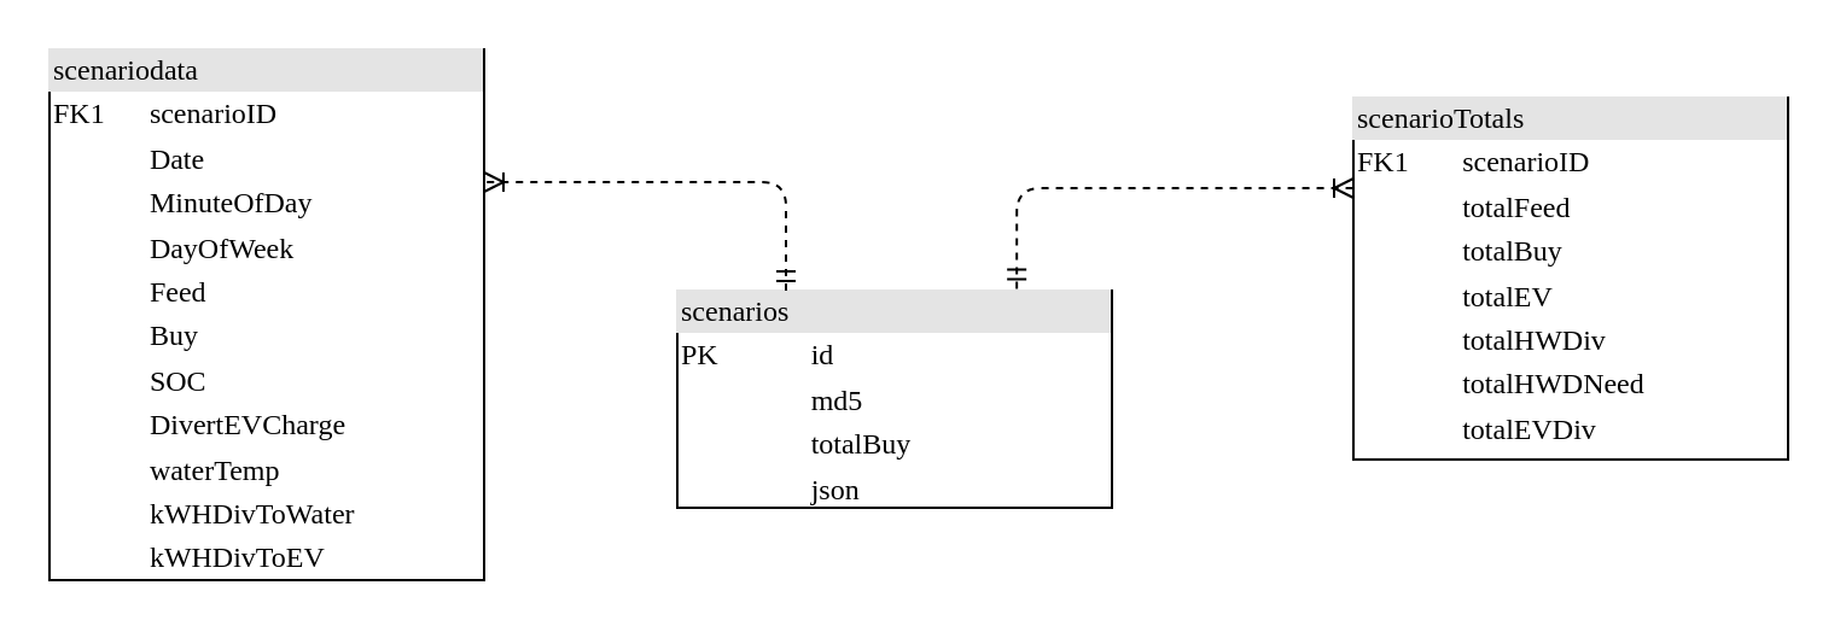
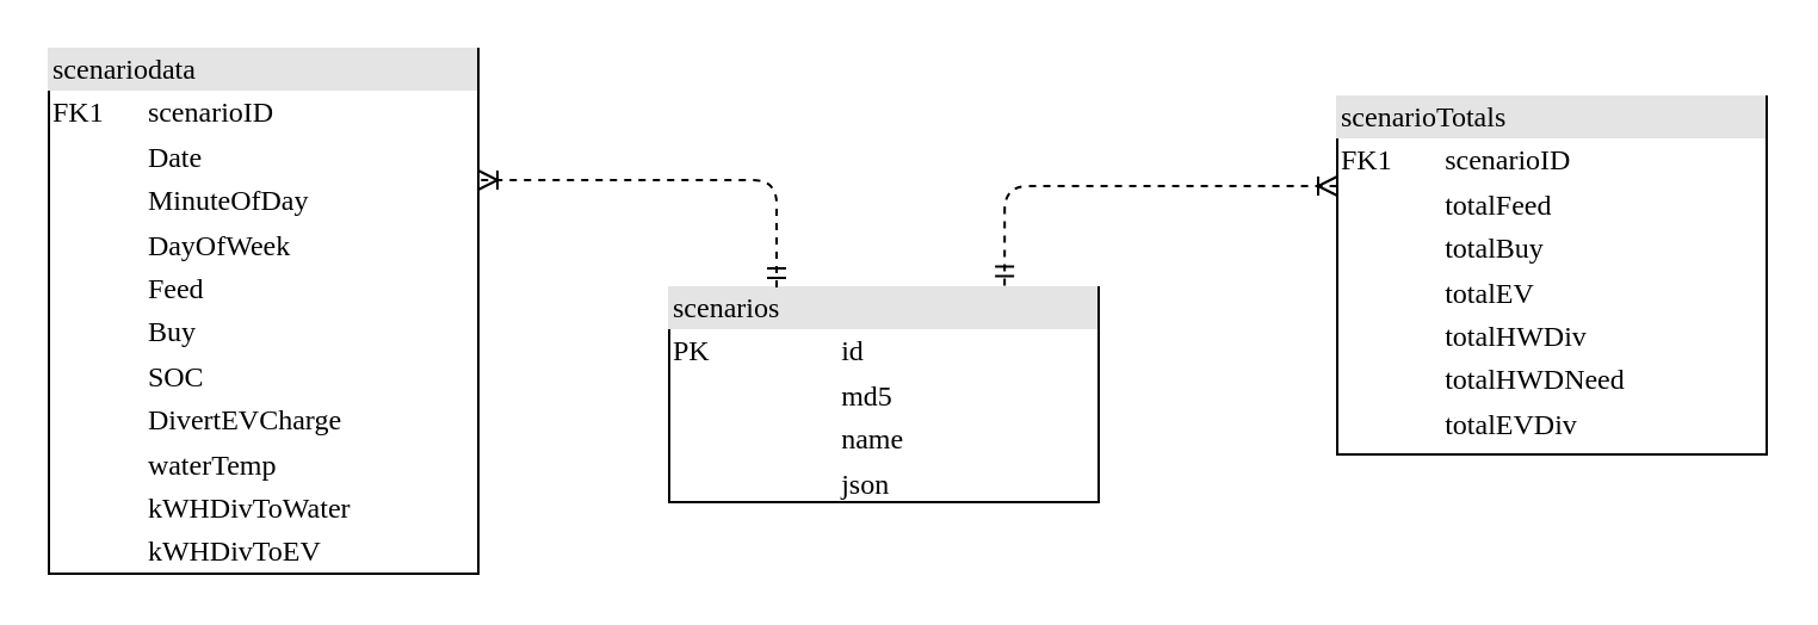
  <mxCell id="0" />
  <mxCell id="1" parent="0" />
  <mxCell id="2" value="&lt;div style=&quot;box-sizing: border-box ; width: 100% ; background: #e4e4e4 ; padding: 2px&quot;&gt;scenarioTotals&lt;/div&gt;&lt;table style=&quot;width: 100% ; font-size: 1em&quot; cellpadding=&quot;2&quot; cellspacing=&quot;0&quot;&gt;&lt;tbody&gt;&lt;tr&gt;&lt;td&gt;FK1&lt;/td&gt;&lt;td&gt;scenarioID&lt;/td&gt;&lt;/tr&gt;&lt;tr&gt;&lt;td&gt;&lt;br&gt;&lt;/td&gt;&lt;td&gt;totalFeed&lt;/td&gt;&lt;/tr&gt;&lt;tr&gt;&lt;td&gt;&lt;/td&gt;&lt;td&gt;totalBuy&lt;/td&gt;&lt;/tr&gt;&lt;tr&gt;&lt;td&gt;&lt;br&gt;&lt;/td&gt;&lt;td&gt;totalEV&lt;br&gt;&lt;/td&gt;&lt;/tr&gt;&lt;tr&gt;&lt;td&gt;&lt;br&gt;&lt;/td&gt;&lt;td&gt;totalHWDiv&lt;br&gt;&lt;/td&gt;&lt;/tr&gt;&lt;tr&gt;&lt;td&gt;&lt;br&gt;&lt;/td&gt;&lt;td&gt;totalHWDNeed&lt;br&gt;&lt;/td&gt;&lt;/tr&gt;&lt;tr&gt;&lt;td&gt;&lt;br&gt;&lt;/td&gt;&lt;td&gt;totalEVDiv&lt;br&gt;&lt;/td&gt;&lt;/tr&gt;&lt;tr&gt;&lt;td&gt;&lt;/td&gt;&lt;td&gt;&lt;br&gt;&lt;/td&gt;&lt;/tr&gt;&lt;/tbody&gt;&lt;/table&gt;" style="verticalAlign=top;align=left;overflow=fill;html=1;rounded=0;shadow=0;comic=0;labelBackgroundColor=none;strokeWidth=1;fontFamily=Verdana;fontSize=12" vertex="1" parent="1"><mxGeometry x="560" y="40" width="180" height="150" as="geometry" /></mxCell>
- <mxCell id="3" value="&lt;div style=&quot;box-sizing: border-box ; width: 100% ; background: #e4e4e4 ; padding: 2px&quot;&gt;scenarios&lt;/div&gt;&lt;table style=&quot;width: 100% ; font-size: 1em&quot; cellpadding=&quot;2&quot; cellspacing=&quot;0&quot;&gt;&lt;tbody&gt;&lt;tr&gt;&lt;td&gt;PK&lt;/td&gt;&lt;td&gt;id&lt;/td&gt;&lt;/tr&gt;&lt;tr&gt;&lt;td&gt;&lt;br&gt;&lt;/td&gt;&lt;td&gt;md5&lt;/td&gt;&lt;/tr&gt;&lt;tr&gt;&lt;td&gt;&lt;/td&gt;&lt;td&gt;totalBuy&lt;/td&gt;&lt;/tr&gt;&lt;tr&gt;&lt;td&gt;&lt;br&gt;&lt;/td&gt;&lt;td&gt;json&lt;br&gt;&lt;/td&gt;&lt;/tr&gt;&lt;tr&gt;&lt;td&gt;&lt;/td&gt;&lt;td&gt;&lt;br&gt;&lt;/td&gt;&lt;/tr&gt;&lt;/tbody&gt;&lt;/table&gt;" style="verticalAlign=top;align=left;overflow=fill;html=1;rounded=0;shadow=0;comic=0;labelBackgroundColor=none;strokeWidth=1;fontFamily=Verdana;fontSize=12" vertex="1" parent="1"><mxGeometry x="280" y="120" width="180" height="90" as="geometry" /></mxCell>
+ <mxCell id="3" value="&lt;div style=&quot;box-sizing: border-box ; width: 100% ; background: #e4e4e4 ; padding: 2px&quot;&gt;scenarios&lt;/div&gt;&lt;table style=&quot;width: 100% ; font-size: 1em&quot; cellpadding=&quot;2&quot; cellspacing=&quot;0&quot;&gt;&lt;tbody&gt;&lt;tr&gt;&lt;td&gt;PK&lt;/td&gt;&lt;td&gt;id&lt;/td&gt;&lt;/tr&gt;&lt;tr&gt;&lt;td&gt;&lt;br&gt;&lt;/td&gt;&lt;td&gt;md5&lt;/td&gt;&lt;/tr&gt;&lt;tr&gt;&lt;td&gt;&lt;/td&gt;&lt;td&gt;name&lt;/td&gt;&lt;/tr&gt;&lt;tr&gt;&lt;td&gt;&lt;br&gt;&lt;/td&gt;&lt;td&gt;json&lt;br&gt;&lt;/td&gt;&lt;/tr&gt;&lt;tr&gt;&lt;td&gt;&lt;/td&gt;&lt;td&gt;&lt;br&gt;&lt;/td&gt;&lt;/tr&gt;&lt;/tbody&gt;&lt;/table&gt;" style="verticalAlign=top;align=left;overflow=fill;html=1;rounded=0;shadow=0;comic=0;labelBackgroundColor=none;strokeWidth=1;fontFamily=Verdana;fontSize=12" vertex="1" parent="1"><mxGeometry x="280" y="120" width="180" height="90" as="geometry" /></mxCell>
  <mxCell id="4" value="&lt;div style=&quot;box-sizing: border-box ; width: 100% ; background: #e4e4e4 ; padding: 2px&quot;&gt;scenariodata&lt;/div&gt;&lt;table style=&quot;width: 100% ; font-size: 1em&quot; cellpadding=&quot;2&quot; cellspacing=&quot;0&quot;&gt;&lt;tbody&gt;&lt;tr&gt;&lt;td&gt;FK1&lt;/td&gt;&lt;td&gt;scenarioID&lt;/td&gt;&lt;/tr&gt;&lt;tr&gt;&lt;td&gt;&lt;br&gt;&lt;/td&gt;&lt;td&gt;Date&lt;/td&gt;&lt;/tr&gt;&lt;tr&gt;&lt;td&gt;&lt;/td&gt;&lt;td&gt;MinuteOfDay&lt;/td&gt;&lt;/tr&gt;&lt;tr&gt;&lt;td&gt;&lt;br&gt;&lt;/td&gt;&lt;td&gt;DayOfWeek&lt;br&gt;&lt;/td&gt;&lt;/tr&gt;&lt;tr&gt;&lt;td&gt;&lt;br&gt;&lt;/td&gt;&lt;td&gt;Feed&lt;br&gt;&lt;/td&gt;&lt;/tr&gt;&lt;tr&gt;&lt;td&gt;&lt;br&gt;&lt;/td&gt;&lt;td&gt;Buy&lt;br&gt;&lt;/td&gt;&lt;/tr&gt;&lt;tr&gt;&lt;td&gt;&lt;br&gt;&lt;/td&gt;&lt;td&gt;SOC&lt;br&gt;&lt;/td&gt;&lt;/tr&gt;&lt;tr&gt;&lt;td&gt;&lt;br&gt;&lt;/td&gt;&lt;td&gt;DivertEVCharge&lt;br&gt;&lt;/td&gt;&lt;/tr&gt;&lt;tr&gt;&lt;td&gt;&lt;br&gt;&lt;/td&gt;&lt;td&gt;waterTemp&lt;br&gt;&lt;/td&gt;&lt;/tr&gt;&lt;tr&gt;&lt;td&gt;&lt;br&gt;&lt;/td&gt;&lt;td&gt;kWHDivToWater&lt;br&gt;&lt;/td&gt;&lt;/tr&gt;&lt;tr&gt;&lt;td&gt;&lt;br&gt;&lt;/td&gt;&lt;td&gt;kWHDivToEV&lt;br&gt;&lt;/td&gt;&lt;/tr&gt;&lt;tr&gt;&lt;td&gt;&lt;br&gt;&lt;/td&gt;&lt;td&gt;&lt;br&gt;&lt;/td&gt;&lt;/tr&gt;&lt;/tbody&gt;&lt;/table&gt;" style="verticalAlign=top;align=left;overflow=fill;html=1;rounded=0;shadow=0;comic=0;labelBackgroundColor=none;strokeWidth=1;fontFamily=Verdana;fontSize=12" vertex="1" parent="1"><mxGeometry x="20" y="20" width="180" height="220" as="geometry" /></mxCell>
  <mxCell id="5" style="edgeStyle=orthogonalEdgeStyle;html=1;entryX=1;entryY=0.25;labelBackgroundColor=none;startArrow=ERmandOne;endArrow=ERoneToMany;fontFamily=Verdana;fontSize=12;align=left;dashed=1;entryDx=0;entryDy=0;exitX=0.25;exitY=0;exitDx=0;exitDy=0;" edge="1" parent="1" source="3" target="4"><mxGeometry relative="1" as="geometry"><mxPoint x="310" y="110" as="sourcePoint" /><mxPoint x="360" y="-10" as="targetPoint" /></mxGeometry></mxCell>
  <mxCell id="6" style="edgeStyle=orthogonalEdgeStyle;html=1;entryX=0;entryY=0.25;labelBackgroundColor=none;startArrow=ERmandOne;endArrow=ERoneToMany;fontFamily=Verdana;fontSize=12;align=left;dashed=1;entryDx=0;entryDy=0;exitX=0.781;exitY=-0.009;exitDx=0;exitDy=0;exitPerimeter=0;" edge="1" parent="1" source="3" target="2"><mxGeometry relative="1" as="geometry"><mxPoint x="335" y="170" as="sourcePoint" /><mxPoint x="165" y="30" as="targetPoint" /></mxGeometry></mxCell>
